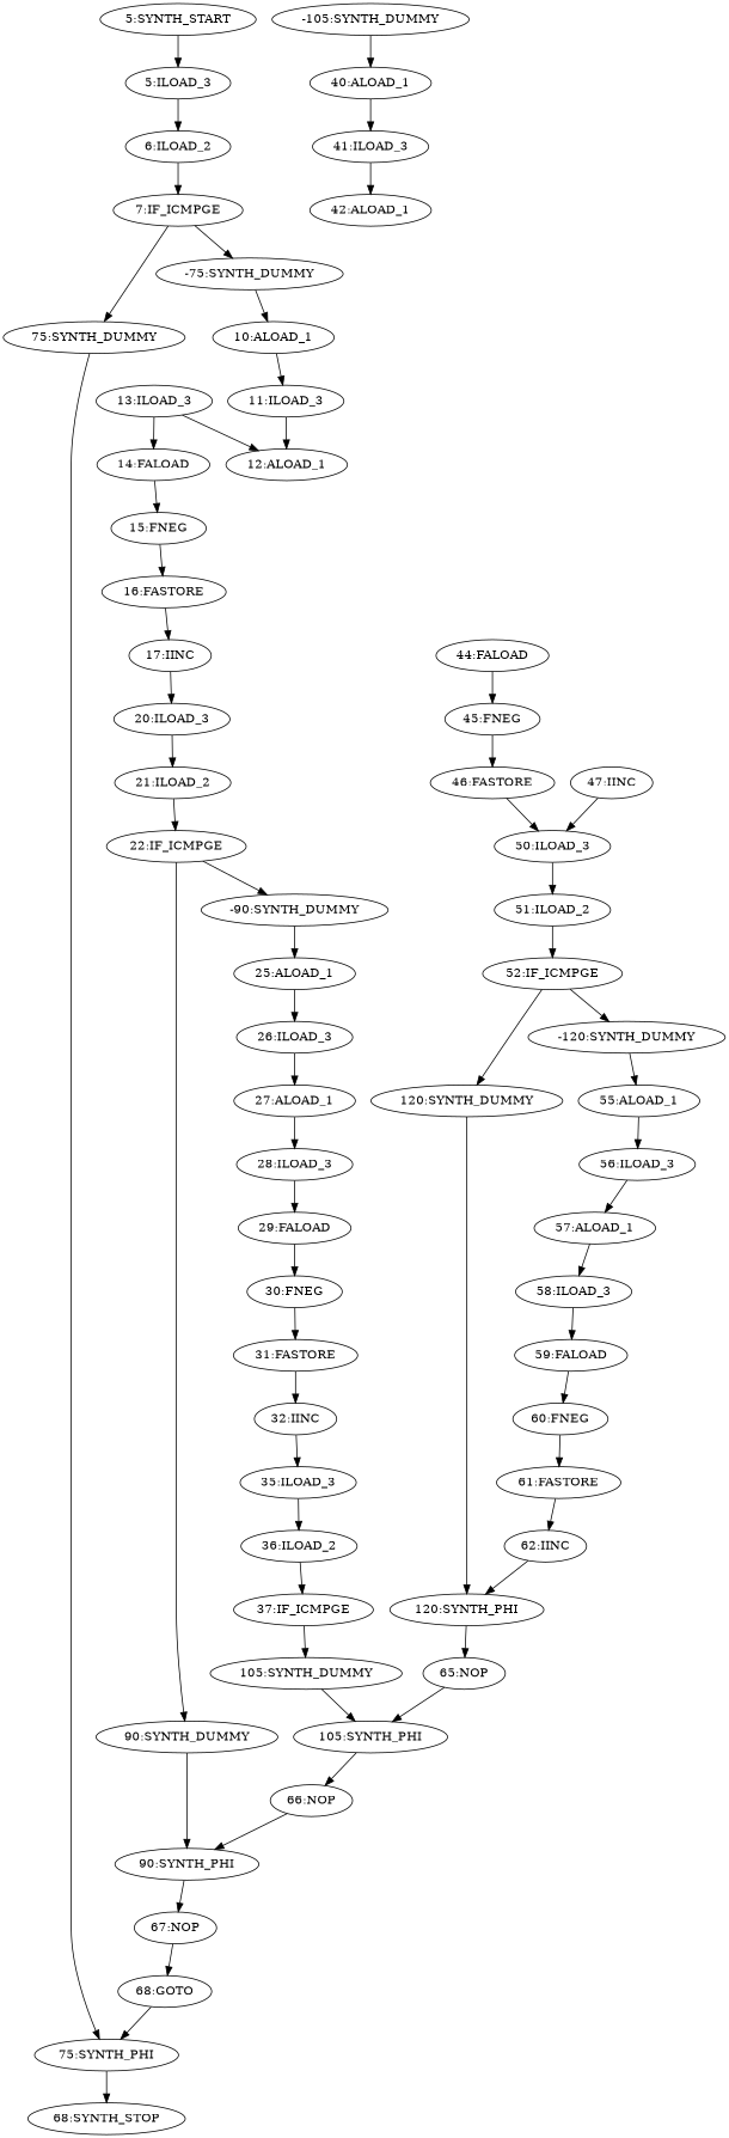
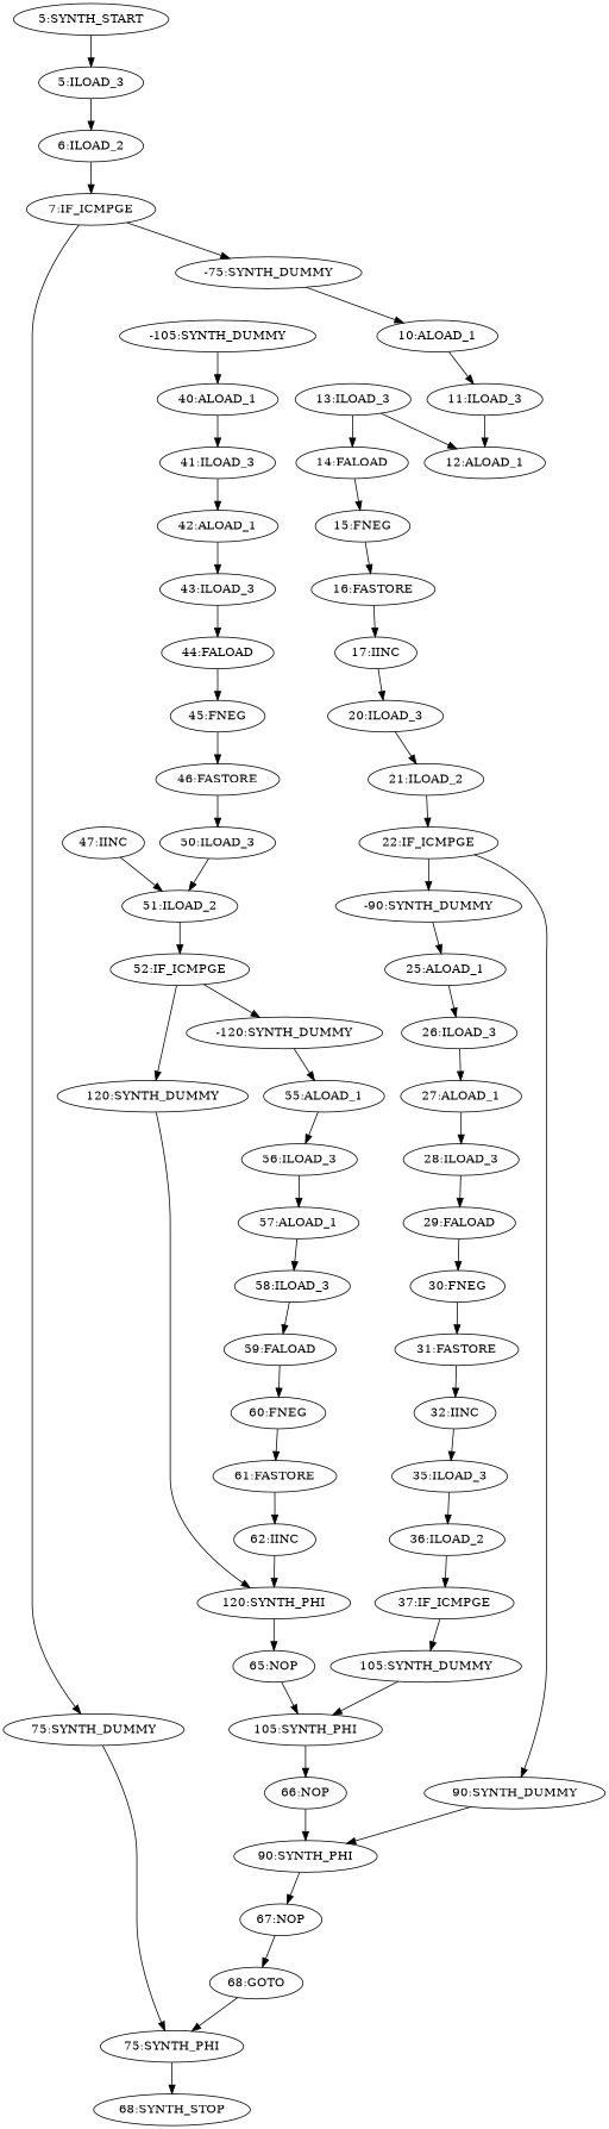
  digraph {
    "5:SYNTH_START"
    "5:ILOAD_3"
    "6:ILOAD_2"
    "7:IF_ICMPGE"
    "75:SYNTH_DUMMY"
    "-75:SYNTH_DUMMY"
    "75:SYNTH_PHI"
    "10:ALOAD_1"
    "68:SYNTH_STOP"
    "11:ILOAD_3"
    "12:ALOAD_1"
    "13:ILOAD_3"
    "14:FALOAD"
    "15:FNEG"
    "16:FASTORE"
    "17:IINC"
    "20:ILOAD_3"
    "21:ILOAD_2"
    "22:IF_ICMPGE"
    "90:SYNTH_DUMMY"
    "-90:SYNTH_DUMMY"
    "90:SYNTH_PHI"
    "25:ALOAD_1"
    "67:NOP"
    "26:ILOAD_3"
    "68:GOTO"
    "27:ALOAD_1"
    "28:ILOAD_3"
    "29:FALOAD"
    "30:FNEG"
    "31:FASTORE"
    "32:IINC"
    "35:ILOAD_3"
    "36:ILOAD_2"
    "37:IF_ICMPGE"
    "105:SYNTH_DUMMY"
    "105:SYNTH_PHI"
    "-105:SYNTH_DUMMY"
    "40:ALOAD_1"
    "66:NOP"
    "41:ILOAD_3"
    "42:ALOAD_1"
+   "43:ILOAD_3"
    "44:FALOAD"
    "45:FNEG"
    "46:FASTORE"
    "50:ILOAD_3"
    "47:IINC"
    "51:ILOAD_2"
    "52:IF_ICMPGE"
    "120:SYNTH_DUMMY"
    "-120:SYNTH_DUMMY"
    "120:SYNTH_PHI"
    "55:ALOAD_1"
    "65:NOP"
    "56:ILOAD_3"
    "57:ALOAD_1"
    "58:ILOAD_3"
    "59:FALOAD"
    "60:FNEG"
    "61:FASTORE"
    "62:IINC"
    "5:SYNTH_START" -> "5:ILOAD_3"
    "5:ILOAD_3" -> "6:ILOAD_2"
    "6:ILOAD_2" -> "7:IF_ICMPGE"
    "7:IF_ICMPGE" -> "75:SYNTH_DUMMY"
    "7:IF_ICMPGE" -> "-75:SYNTH_DUMMY"
    "75:SYNTH_DUMMY" -> "75:SYNTH_PHI"
    "-75:SYNTH_DUMMY" -> "10:ALOAD_1"
    "75:SYNTH_PHI" -> "68:SYNTH_STOP"
    "10:ALOAD_1" -> "11:ILOAD_3"
    "11:ILOAD_3" -> "12:ALOAD_1"
    "13:ILOAD_3" -> "12:ALOAD_1"
    "13:ILOAD_3" -> "14:FALOAD"
    "14:FALOAD" -> "15:FNEG"
    "15:FNEG" -> "16:FASTORE"
    "16:FASTORE" -> "17:IINC"
    "17:IINC" -> "20:ILOAD_3"
    "20:ILOAD_3" -> "21:ILOAD_2"
    "21:ILOAD_2" -> "22:IF_ICMPGE"
    "22:IF_ICMPGE" -> "90:SYNTH_DUMMY"
    "22:IF_ICMPGE" -> "-90:SYNTH_DUMMY"
    "90:SYNTH_DUMMY" -> "90:SYNTH_PHI"
    "-90:SYNTH_DUMMY" -> "25:ALOAD_1"
    "90:SYNTH_PHI" -> "67:NOP"
    "25:ALOAD_1" -> "26:ILOAD_3"
    "67:NOP" -> "68:GOTO"
    "26:ILOAD_3" -> "27:ALOAD_1"
    "68:GOTO" -> "75:SYNTH_PHI"
    "27:ALOAD_1" -> "28:ILOAD_3"
    "28:ILOAD_3" -> "29:FALOAD"
    "29:FALOAD" -> "30:FNEG"
    "30:FNEG" -> "31:FASTORE"
    "31:FASTORE" -> "32:IINC"
    "32:IINC" -> "35:ILOAD_3"
    "35:ILOAD_3" -> "36:ILOAD_2"
    "36:ILOAD_2" -> "37:IF_ICMPGE"
    "37:IF_ICMPGE" -> "105:SYNTH_DUMMY"
    "105:SYNTH_DUMMY" -> "105:SYNTH_PHI"
    "105:SYNTH_PHI" -> "66:NOP"
    "-105:SYNTH_DUMMY" -> "40:ALOAD_1"
    "40:ALOAD_1" -> "41:ILOAD_3"
    "66:NOP" -> "90:SYNTH_PHI"
    "41:ILOAD_3" -> "42:ALOAD_1"
+   "42:ALOAD_1" -> "43:ILOAD_3"
+   "43:ILOAD_3" -> "44:FALOAD"
    "44:FALOAD" -> "45:FNEG"
    "45:FNEG" -> "46:FASTORE"
    "46:FASTORE" -> "50:ILOAD_3"
    "50:ILOAD_3" -> "51:ILOAD_2"
-   "47:IINC" -> "50:ILOAD_3"
+   "47:IINC" -> "51:ILOAD_2"
    "51:ILOAD_2" -> "52:IF_ICMPGE"
    "52:IF_ICMPGE" -> "120:SYNTH_DUMMY"
    "52:IF_ICMPGE" -> "-120:SYNTH_DUMMY"
    "120:SYNTH_DUMMY" -> "120:SYNTH_PHI"
    "-120:SYNTH_DUMMY" -> "55:ALOAD_1"
    "120:SYNTH_PHI" -> "65:NOP"
    "55:ALOAD_1" -> "56:ILOAD_3"
    "65:NOP" -> "105:SYNTH_PHI"
    "56:ILOAD_3" -> "57:ALOAD_1"
    "57:ALOAD_1" -> "58:ILOAD_3"
    "58:ILOAD_3" -> "59:FALOAD"
    "59:FALOAD" -> "60:FNEG"
    "60:FNEG" -> "61:FASTORE"
    "61:FASTORE" -> "62:IINC"
    "62:IINC" -> "120:SYNTH_PHI"
  }
